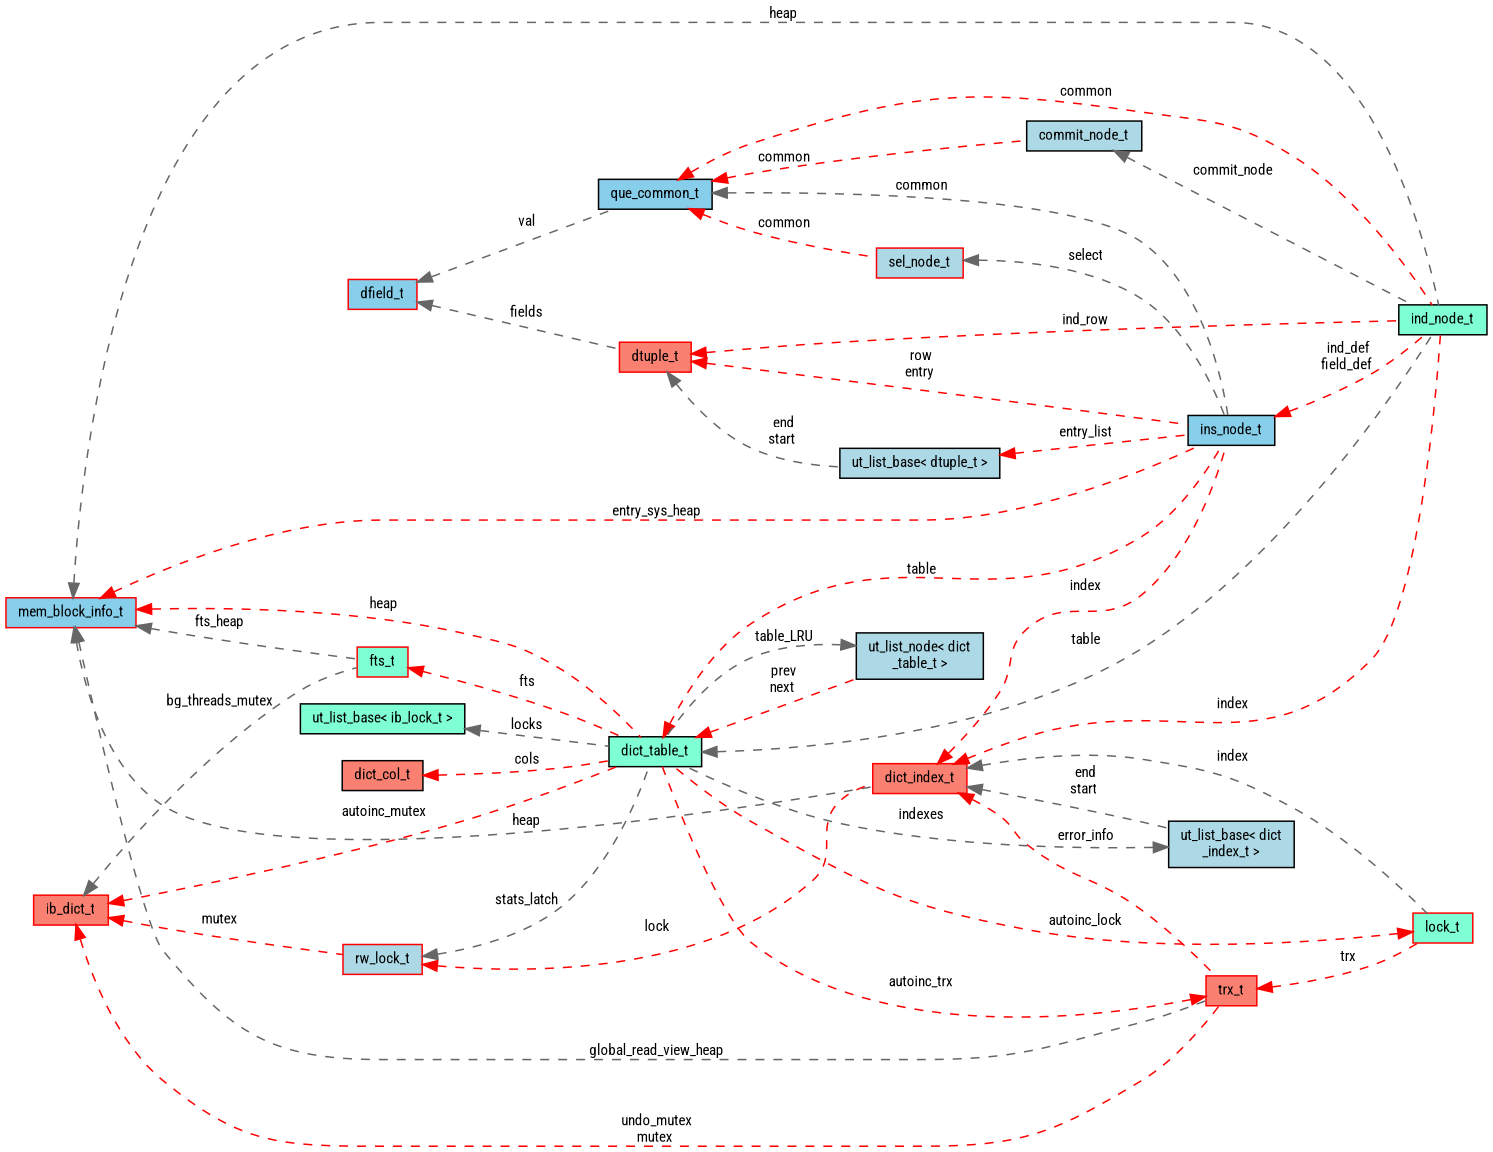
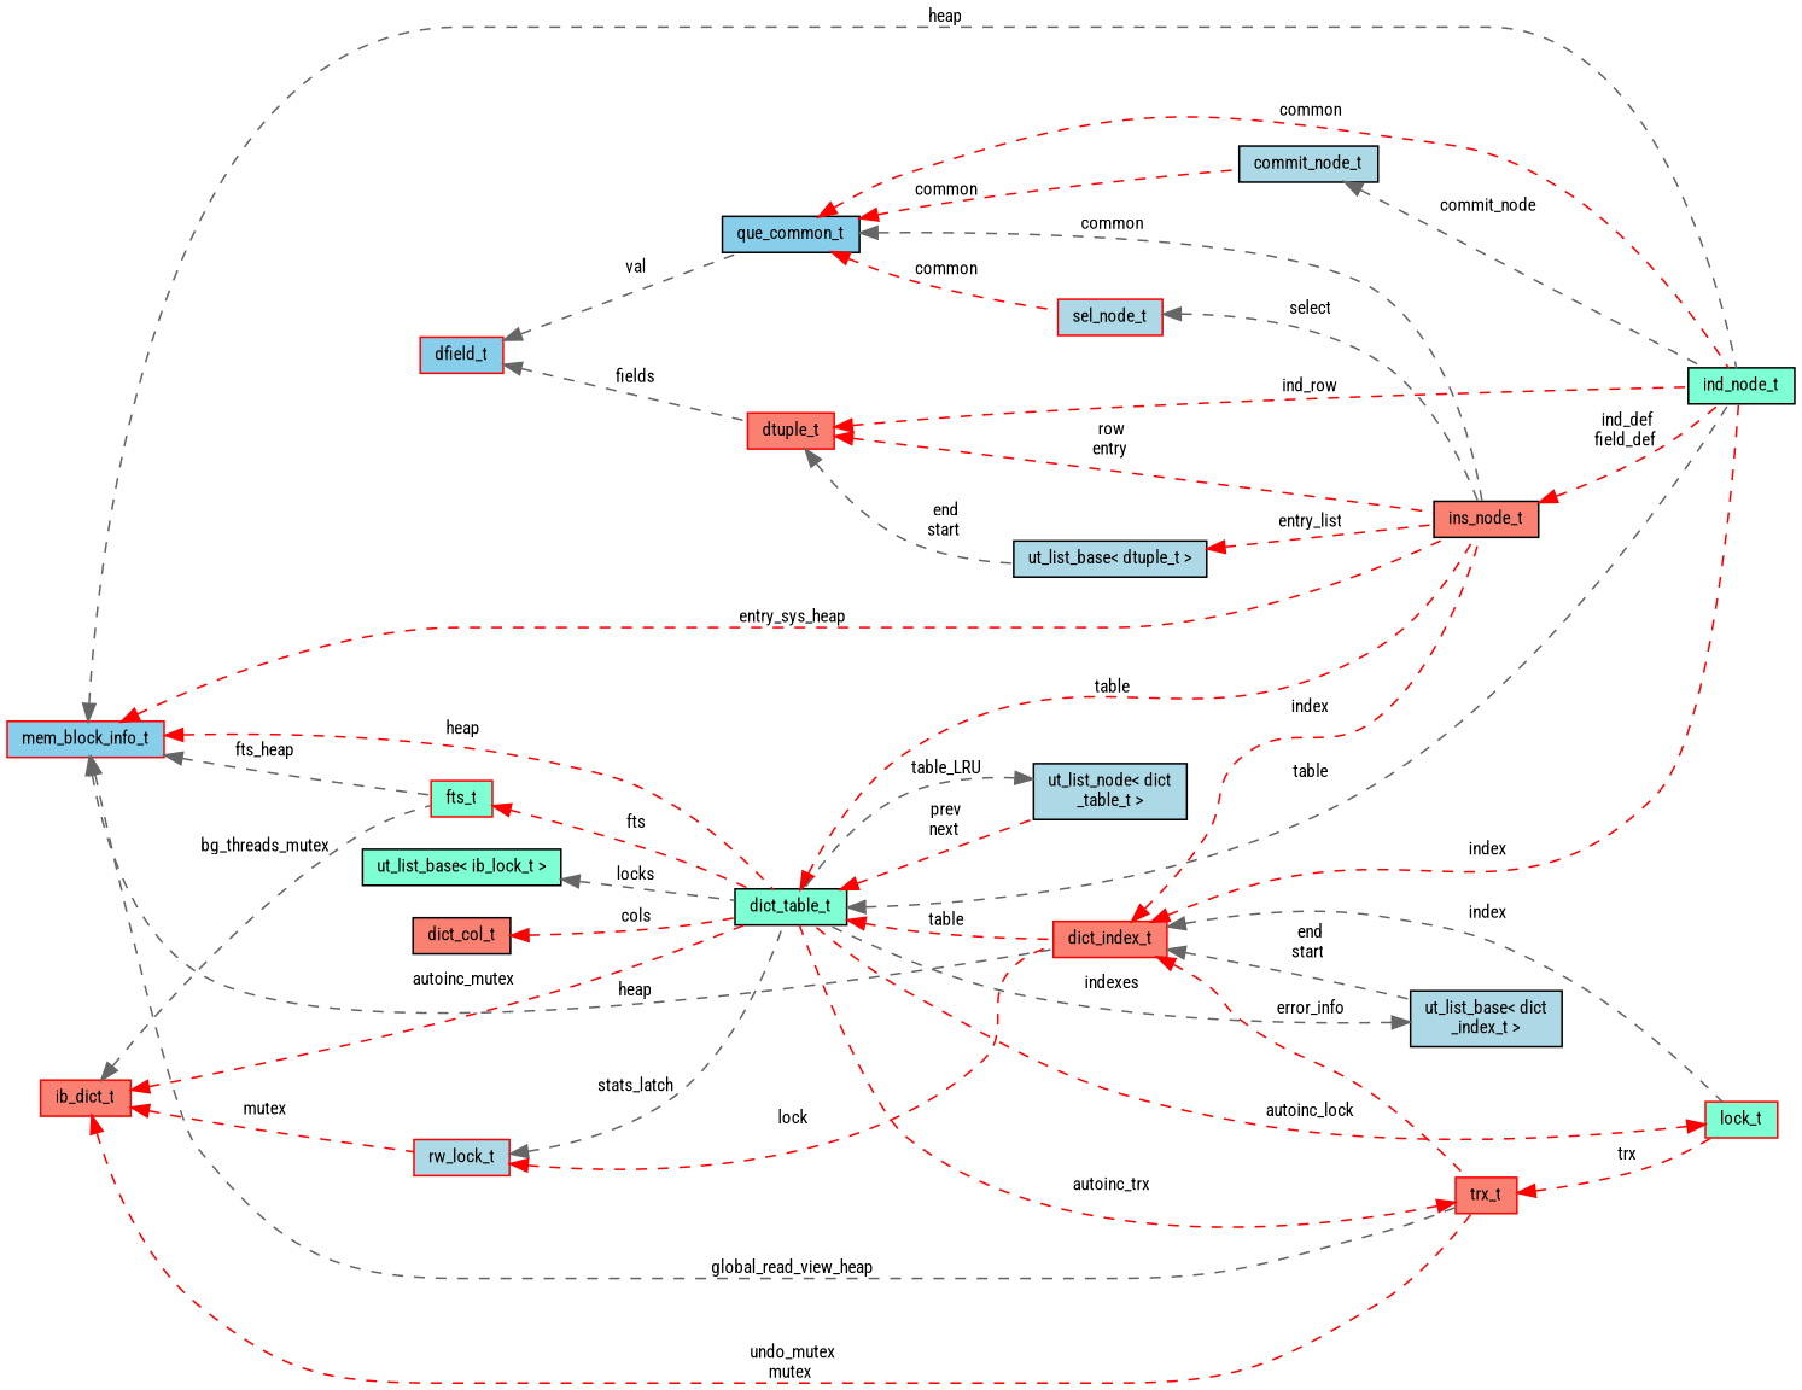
  digraph {
    fontname="Roboto Condensed"
    rankdir=LR
    node [color=black fillcolor=lightblue fontname="Roboto Condensed" fontsize=10 shape=record style=filled]
    edge [color=red dir=back fontname="Roboto Condensed" fontsize=10 labelfontname=FreeSans labelfontsize=10 style=dashed]
    n1 [fillcolor=aquamarine fontcolor=black height=0.2 label=ind_node_t width=0.4]
    n2 [fillcolor=skyblue height=0.2 label=que_common_t width=0.4]
    n3 [height=0.2 label=commit_node_t width=0.4]
-   n4 [fillcolor=skyblue height=0.2 label=ins_node_t width=0.4]
+   n4 [fillcolor=salmon height=0.2 label=ins_node_t width=0.4]
    n5 [color=red height=0.2 label=sel_node_t width=0.4]
    n6 [color=red fillcolor=skyblue height=0.2 label=dfield_t width=0.4]
    n7 [color=red fillcolor=salmon height=0.2 label=dtuple_t width=0.4]
    n8 [height=0.2 label="ut_list_base\< dtuple_t \>" width=0.4]
    n9 [fillcolor=aquamarine height=0.2 label=dict_table_t width=0.4]
    n10 [color=red fillcolor=salmon height=0.2 label=dict_index_t width=0.4]
    n11 [height=0.2 label="ut_list_node\< dict\l_table_t \>" width=0.4]
    n12 [height=0.2 label="ut_list_base\< dict\l_index_t \>" width=0.4]
    n13 [color=red fillcolor=salmon height=0.2 label=trx_t width=0.4]
    n14 [color=red fillcolor=aquamarine height=0.2 label=lock_t width=0.4]
    n15 [fillcolor=aquamarine height=0.2 label="ut_list_base\< ib_lock_t \>" width=0.4]
    n16 [color=red fillcolor=skyblue height=0.2 label=mem_block_info_t width=0.4]
    n17 [color=red fillcolor=aquamarine height=0.2 label=fts_t width=0.4]
    n18 [color=red height=0.2 label=rw_lock_t width=0.4]
    n19 [color=red fillcolor=salmon height=0.2 label=ib_dict_t width=0.4]
    n20 [fillcolor=salmon height=0.2 label=dict_col_t width=0.4]
    n2 -> n1 [label=" common"]
    n2 -> n3 [label=" common"]
    n2 -> n4 [color=gray40 label=" common"]
    n2 -> n5 [label=" common"]
    n3 -> n1 [color=gray40 label=" commit_node"]
    n4 -> n1 [label=" ind_def\nfield_def"]
    n5 -> n4 [color=gray40 label=" select"]
    n6 -> n2 [color=gray40 label=" val"]
    n6 -> n7 [color=gray40 label=" fields"]
    n7 -> n1 [label=" ind_row"]
    n7 -> n4 [label=" row\nentry"]
    n7 -> n8 [color=gray40 label=" end\nstart"]
    n8 -> n4 [label=" entry_list"]
    n9 -> n1 [color=gray40 label=" table"]
    n9 -> n4 [label=" table"]
+   n9 -> n10 [label=" table"]
    n9 -> n11 [label=" prev\nnext"]
    n10 -> n1 [label=" index"]
    n10 -> n4 [label=" index"]
    n10 -> n12 [color=gray40 label=" end\nstart"]
    n10 -> n13 [label=" error_info"]
    n10 -> n14 [color=gray40 label=" index"]
    n11 -> n9 [color=gray40 label=" table_LRU"]
    n12 -> n9 [color=gray40 label=" indexes"]
    n13 -> n9 [label=" autoinc_trx"]
    n13 -> n14 [label=" trx"]
    n14 -> n9 [label=" autoinc_lock"]
    n15 -> n9 [color=gray40 label=" locks"]
    n16 -> n1 [color=gray40 label=" heap"]
    n16 -> n4 [label=" entry_sys_heap"]
    n16 -> n9 [label=" heap"]
    n16 -> n10 [color=gray40 label=" heap"]
    n16 -> n13 [color=gray40 label=" global_read_view_heap"]
    n16 -> n17 [color=gray40 label=" fts_heap"]
    n17 -> n9 [label=" fts"]
    n18 -> n9 [color=gray40 label=" stats_latch"]
    n18 -> n10 [label=" lock"]
    n19 -> n9 [label=" autoinc_mutex"]
    n19 -> n13 [label=" undo_mutex\nmutex"]
    n19 -> n17 [color=gray40 label=" bg_threads_mutex"]
    n19 -> n18 [label=" mutex"]
    n20 -> n9 [label=" cols"]
  }
